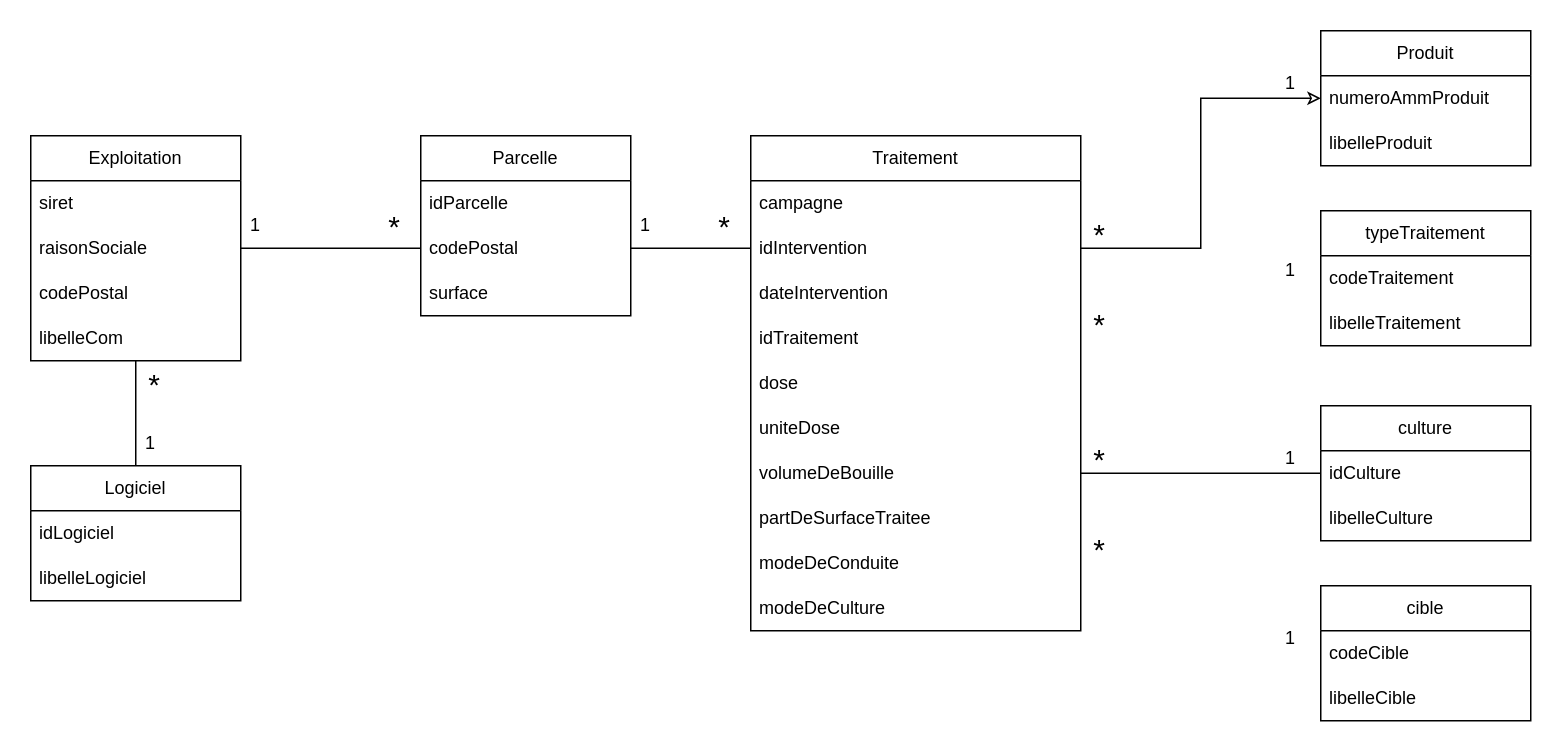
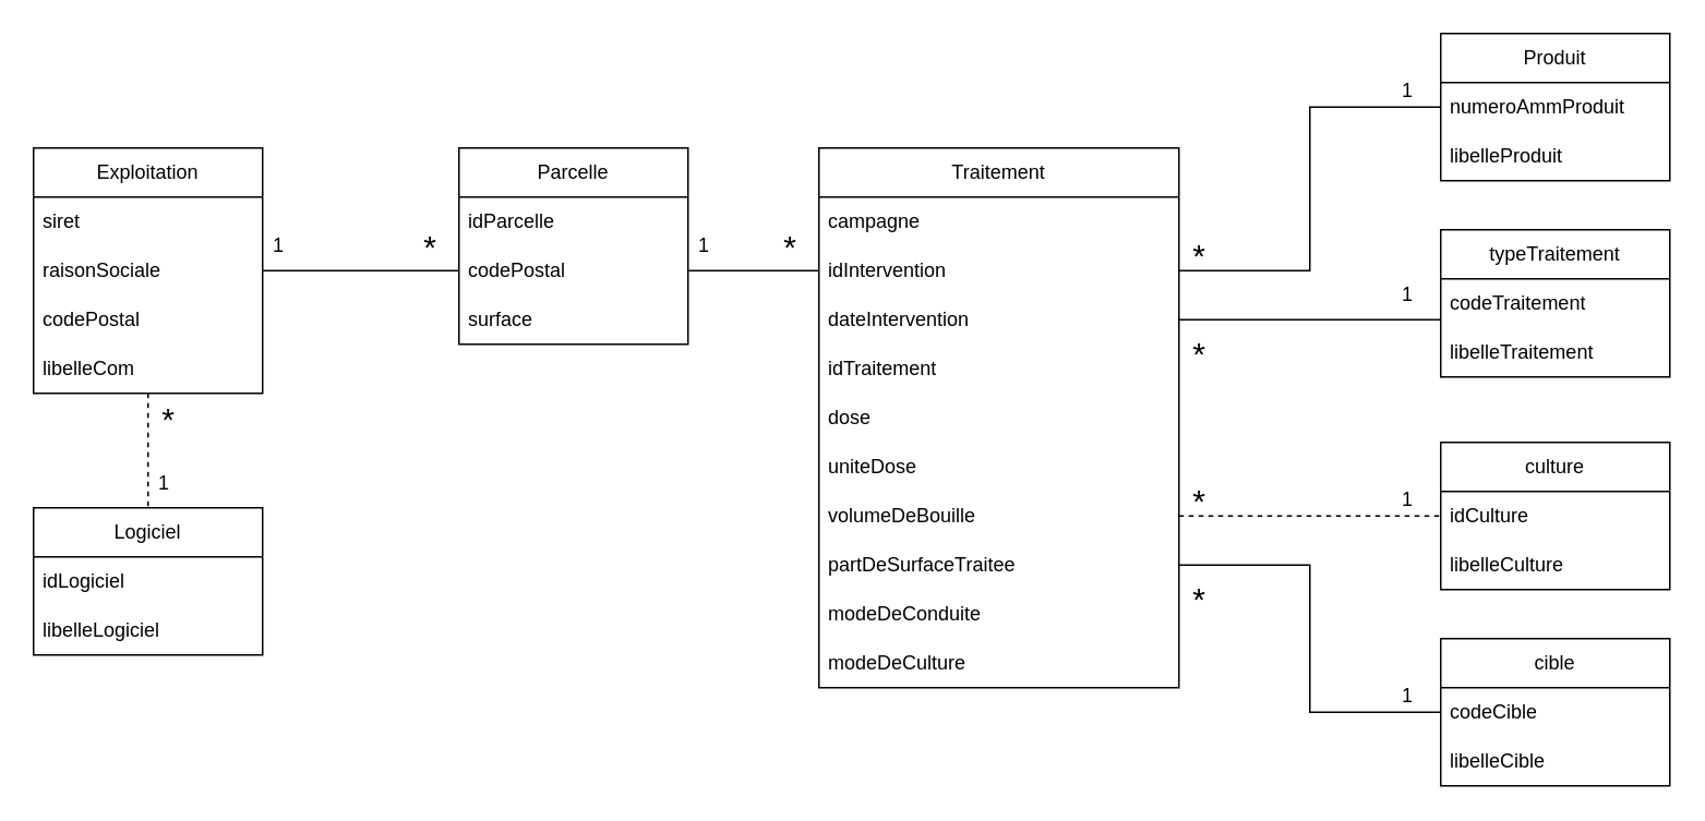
  <mxCell id="0" />
  <mxCell id="1" parent="0" />
  <mxCell id="2" value="Exploitation" style="swimlane;fontStyle=0;childLayout=stackLayout;horizontal=1;startSize=30;horizontalStack=0;resizeParent=1;resizeParentMax=0;resizeLast=0;collapsible=1;marginBottom=0;whiteSpace=wrap;html=1;" parent="1" vertex="1"><mxGeometry x="20" y="90" width="140" height="150" as="geometry" /></mxCell>
  <mxCell id="3" value="siret" style="text;strokeColor=none;fillColor=none;align=left;verticalAlign=middle;spacingLeft=4;spacingRight=4;overflow=hidden;points=[[0,0.5],[1,0.5]];portConstraint=eastwest;rotatable=0;whiteSpace=wrap;html=1;" parent="2" vertex="1"><mxGeometry y="30" width="140" height="30" as="geometry" /></mxCell>
  <mxCell id="4" value="raisonSociale" style="text;strokeColor=none;fillColor=none;align=left;verticalAlign=middle;spacingLeft=4;spacingRight=4;overflow=hidden;points=[[0,0.5],[1,0.5]];portConstraint=eastwest;rotatable=0;whiteSpace=wrap;html=1;" parent="2" vertex="1"><mxGeometry y="60" width="140" height="30" as="geometry" /></mxCell>
  <mxCell id="5" value="codePostal" style="text;strokeColor=none;fillColor=none;align=left;verticalAlign=middle;spacingLeft=4;spacingRight=4;overflow=hidden;points=[[0,0.5],[1,0.5]];portConstraint=eastwest;rotatable=0;whiteSpace=wrap;html=1;" parent="2" vertex="1"><mxGeometry y="90" width="140" height="30" as="geometry" /></mxCell>
  <mxCell id="6" value="libelleCom" style="text;strokeColor=none;fillColor=none;align=left;verticalAlign=middle;spacingLeft=4;spacingRight=4;overflow=hidden;points=[[0,0.5],[1,0.5]];portConstraint=eastwest;rotatable=0;whiteSpace=wrap;html=1;" parent="2" vertex="1"><mxGeometry y="120" width="140" height="30" as="geometry" /></mxCell>
  <mxCell id="7" value="Parcelle" style="swimlane;fontStyle=0;childLayout=stackLayout;horizontal=1;startSize=30;horizontalStack=0;resizeParent=1;resizeParentMax=0;resizeLast=0;collapsible=1;marginBottom=0;whiteSpace=wrap;html=1;" parent="1" vertex="1"><mxGeometry x="280" y="90" width="140" height="120" as="geometry" /></mxCell>
  <mxCell id="8" value="idParcelle" style="text;strokeColor=none;fillColor=none;align=left;verticalAlign=middle;spacingLeft=4;spacingRight=4;overflow=hidden;points=[[0,0.5],[1,0.5]];portConstraint=eastwest;rotatable=0;whiteSpace=wrap;html=1;" parent="7" vertex="1"><mxGeometry y="30" width="140" height="30" as="geometry" /></mxCell>
  <mxCell id="9" value="codePostal" style="text;strokeColor=none;fillColor=none;align=left;verticalAlign=middle;spacingLeft=4;spacingRight=4;overflow=hidden;points=[[0,0.5],[1,0.5]];portConstraint=eastwest;rotatable=0;whiteSpace=wrap;html=1;" parent="7" vertex="1"><mxGeometry y="60" width="140" height="30" as="geometry" /></mxCell>
  <mxCell id="10" value="surface" style="text;strokeColor=none;fillColor=none;align=left;verticalAlign=middle;spacingLeft=4;spacingRight=4;overflow=hidden;points=[[0,0.5],[1,0.5]];portConstraint=eastwest;rotatable=0;whiteSpace=wrap;html=1;" parent="7" vertex="1"><mxGeometry y="90" width="140" height="30" as="geometry" /></mxCell>
  <mxCell id="11" value="Traitement" style="swimlane;fontStyle=0;childLayout=stackLayout;horizontal=1;startSize=30;horizontalStack=0;resizeParent=1;resizeParentMax=0;resizeLast=0;collapsible=1;marginBottom=0;whiteSpace=wrap;html=1;" parent="1" vertex="1"><mxGeometry x="500" y="90" width="220" height="330" as="geometry" /></mxCell>
  <mxCell id="12" value="campagne" style="text;strokeColor=none;fillColor=none;align=left;verticalAlign=middle;spacingLeft=4;spacingRight=4;overflow=hidden;points=[[0,0.5],[1,0.5]];portConstraint=eastwest;rotatable=0;whiteSpace=wrap;html=1;" parent="11" vertex="1"><mxGeometry y="30" width="220" height="30" as="geometry" /></mxCell>
  <mxCell id="13" value="idIntervention" style="text;strokeColor=none;fillColor=none;align=left;verticalAlign=middle;spacingLeft=4;spacingRight=4;overflow=hidden;points=[[0,0.5],[1,0.5]];portConstraint=eastwest;rotatable=0;whiteSpace=wrap;html=1;" parent="11" vertex="1"><mxGeometry y="60" width="220" height="30" as="geometry" /></mxCell>
  <mxCell id="14" value="dateIntervention" style="text;strokeColor=none;fillColor=none;align=left;verticalAlign=middle;spacingLeft=4;spacingRight=4;overflow=hidden;points=[[0,0.5],[1,0.5]];portConstraint=eastwest;rotatable=0;whiteSpace=wrap;html=1;" parent="11" vertex="1"><mxGeometry y="90" width="220" height="30" as="geometry" /></mxCell>
  <mxCell id="15" value="idTraitement" style="text;strokeColor=none;fillColor=none;align=left;verticalAlign=middle;spacingLeft=4;spacingRight=4;overflow=hidden;points=[[0,0.5],[1,0.5]];portConstraint=eastwest;rotatable=0;whiteSpace=wrap;html=1;" parent="11" vertex="1"><mxGeometry y="120" width="220" height="30" as="geometry" /></mxCell>
  <mxCell id="16" value="dose" style="text;strokeColor=none;fillColor=none;align=left;verticalAlign=middle;spacingLeft=4;spacingRight=4;overflow=hidden;points=[[0,0.5],[1,0.5]];portConstraint=eastwest;rotatable=0;whiteSpace=wrap;html=1;" parent="11" vertex="1"><mxGeometry y="150" width="220" height="30" as="geometry" /></mxCell>
  <mxCell id="17" value="uniteDose" style="text;strokeColor=none;fillColor=none;align=left;verticalAlign=middle;spacingLeft=4;spacingRight=4;overflow=hidden;points=[[0,0.5],[1,0.5]];portConstraint=eastwest;rotatable=0;whiteSpace=wrap;html=1;" parent="11" vertex="1"><mxGeometry y="180" width="220" height="30" as="geometry" /></mxCell>
  <mxCell id="18" value="volumeDeBouille" style="text;strokeColor=none;fillColor=none;align=left;verticalAlign=middle;spacingLeft=4;spacingRight=4;overflow=hidden;points=[[0,0.5],[1,0.5]];portConstraint=eastwest;rotatable=0;whiteSpace=wrap;html=1;" parent="11" vertex="1"><mxGeometry y="210" width="220" height="30" as="geometry" /></mxCell>
  <mxCell id="19" value="partDeSurfaceTraitee" style="text;strokeColor=none;fillColor=none;align=left;verticalAlign=middle;spacingLeft=4;spacingRight=4;overflow=hidden;points=[[0,0.5],[1,0.5]];portConstraint=eastwest;rotatable=0;whiteSpace=wrap;html=1;" parent="11" vertex="1"><mxGeometry y="240" width="220" height="30" as="geometry" /></mxCell>
  <mxCell id="20" value="modeDeConduite" style="text;strokeColor=none;fillColor=none;align=left;verticalAlign=middle;spacingLeft=4;spacingRight=4;overflow=hidden;points=[[0,0.5],[1,0.5]];portConstraint=eastwest;rotatable=0;whiteSpace=wrap;html=1;" parent="11" vertex="1"><mxGeometry y="270" width="220" height="30" as="geometry" /></mxCell>
  <mxCell id="21" value="modeDeCulture" style="text;strokeColor=none;fillColor=none;align=left;verticalAlign=middle;spacingLeft=4;spacingRight=4;overflow=hidden;points=[[0,0.5],[1,0.5]];portConstraint=eastwest;rotatable=0;whiteSpace=wrap;html=1;" parent="11" vertex="1"><mxGeometry y="300" width="220" height="30" as="geometry" /></mxCell>
  <mxCell id="22" style="edgeStyle=orthogonalEdgeStyle;rounded=0;orthogonalLoop=1;jettySize=auto;html=1;exitX=0;exitY=0.5;exitDx=0;exitDy=0;entryX=1;entryY=0.5;entryDx=0;entryDy=0;endArrow=none;endFill=0;" parent="1" source="9" target="4" edge="1"><mxGeometry relative="1" as="geometry" /></mxCell>
  <mxCell id="23" value="1" style="text;html=1;strokeColor=none;fillColor=none;align=center;verticalAlign=middle;whiteSpace=wrap;rounded=0;" parent="1" vertex="1"><mxGeometry x="140" y="135" width="60" height="30" as="geometry" /></mxCell>
  <mxCell id="24" value="&amp;nbsp;*" style="text;html=1;strokeColor=none;fillColor=none;align=center;verticalAlign=middle;whiteSpace=wrap;rounded=0;fontSize=20;" parent="1" vertex="1"><mxGeometry x="230" y="135" width="60" height="30" as="geometry" /></mxCell>
  <mxCell id="25" style="edgeStyle=orthogonalEdgeStyle;rounded=0;orthogonalLoop=1;jettySize=auto;html=1;exitX=1;exitY=0.5;exitDx=0;exitDy=0;entryX=0;entryY=0.5;entryDx=0;entryDy=0;fontSize=20;endArrow=none;endFill=0;" parent="1" source="9" target="13" edge="1"><mxGeometry relative="1" as="geometry" /></mxCell>
  <mxCell id="26" value="1" style="text;html=1;strokeColor=none;fillColor=none;align=center;verticalAlign=middle;whiteSpace=wrap;rounded=0;" parent="1" vertex="1"><mxGeometry x="400" y="135" width="60" height="30" as="geometry" /></mxCell>
  <mxCell id="27" value="&amp;nbsp;*" style="text;html=1;strokeColor=none;fillColor=none;align=center;verticalAlign=middle;whiteSpace=wrap;rounded=0;fontSize=20;" parent="1" vertex="1"><mxGeometry x="450" y="135" width="60" height="30" as="geometry" /></mxCell>
  <mxCell id="28" value="cible" style="swimlane;fontStyle=0;childLayout=stackLayout;horizontal=1;startSize=30;horizontalStack=0;resizeParent=1;resizeParentMax=0;resizeLast=0;collapsible=1;marginBottom=0;whiteSpace=wrap;html=1;" parent="1" vertex="1"><mxGeometry x="880" y="390" width="140" height="90" as="geometry" /></mxCell>
  <mxCell id="29" value="codeCible" style="text;strokeColor=none;fillColor=none;align=left;verticalAlign=middle;spacingLeft=4;spacingRight=4;overflow=hidden;points=[[0,0.5],[1,0.5]];portConstraint=eastwest;rotatable=0;whiteSpace=wrap;html=1;" parent="28" vertex="1"><mxGeometry y="30" width="140" height="30" as="geometry" /></mxCell>
  <mxCell id="30" value="libelleCible" style="text;strokeColor=none;fillColor=none;align=left;verticalAlign=middle;spacingLeft=4;spacingRight=4;overflow=hidden;points=[[0,0.5],[1,0.5]];portConstraint=eastwest;rotatable=0;whiteSpace=wrap;html=1;" parent="28" vertex="1"><mxGeometry y="60" width="140" height="30" as="geometry" /></mxCell>
  <mxCell id="31" value="typeTraitement" style="swimlane;fontStyle=0;childLayout=stackLayout;horizontal=1;startSize=30;horizontalStack=0;resizeParent=1;resizeParentMax=0;resizeLast=0;collapsible=1;marginBottom=0;whiteSpace=wrap;html=1;" parent="1" vertex="1"><mxGeometry x="880" y="140" width="140" height="90" as="geometry" /></mxCell>
  <mxCell id="32" value="codeTraitement" style="text;strokeColor=none;fillColor=none;align=left;verticalAlign=middle;spacingLeft=4;spacingRight=4;overflow=hidden;points=[[0,0.5],[1,0.5]];portConstraint=eastwest;rotatable=0;whiteSpace=wrap;html=1;" parent="31" vertex="1"><mxGeometry y="30" width="140" height="30" as="geometry" /></mxCell>
  <mxCell id="33" value="libelleTraitement" style="text;strokeColor=none;fillColor=none;align=left;verticalAlign=middle;spacingLeft=4;spacingRight=4;overflow=hidden;points=[[0,0.5],[1,0.5]];portConstraint=eastwest;rotatable=0;whiteSpace=wrap;html=1;" parent="31" vertex="1"><mxGeometry y="60" width="140" height="30" as="geometry" /></mxCell>
  <mxCell id="34" value="culture" style="swimlane;fontStyle=0;childLayout=stackLayout;horizontal=1;startSize=30;horizontalStack=0;resizeParent=1;resizeParentMax=0;resizeLast=0;collapsible=1;marginBottom=0;whiteSpace=wrap;html=1;" parent="1" vertex="1"><mxGeometry x="880" y="270" width="140" height="90" as="geometry" /></mxCell>
  <mxCell id="35" value="idCulture" style="text;strokeColor=none;fillColor=none;align=left;verticalAlign=middle;spacingLeft=4;spacingRight=4;overflow=hidden;points=[[0,0.5],[1,0.5]];portConstraint=eastwest;rotatable=0;whiteSpace=wrap;html=1;" parent="34" vertex="1"><mxGeometry y="30" width="140" height="30" as="geometry" /></mxCell>
  <mxCell id="36" value="libelleCulture" style="text;strokeColor=none;fillColor=none;align=left;verticalAlign=middle;spacingLeft=4;spacingRight=4;overflow=hidden;points=[[0,0.5],[1,0.5]];portConstraint=eastwest;rotatable=0;whiteSpace=wrap;html=1;" parent="34" vertex="1"><mxGeometry y="60" width="140" height="30" as="geometry" /></mxCell>
  <mxCell id="37" value="1" style="text;html=1;strokeColor=none;fillColor=none;align=center;verticalAlign=middle;whiteSpace=wrap;rounded=0;" parent="1" vertex="1"><mxGeometry x="830" y="40" width="60" height="30" as="geometry" /></mxCell>
  <mxCell id="38" value="1" style="text;html=1;strokeColor=none;fillColor=none;align=center;verticalAlign=middle;whiteSpace=wrap;rounded=0;" parent="1" vertex="1"><mxGeometry x="830" y="290" width="60" height="30" as="geometry" /></mxCell>
  <mxCell id="39" value="1" style="text;html=1;strokeColor=none;fillColor=none;align=center;verticalAlign=middle;whiteSpace=wrap;rounded=0;" parent="1" vertex="1"><mxGeometry x="830" y="410" width="60" height="30" as="geometry" /></mxCell>
  <mxCell id="40" value="&amp;nbsp;*" style="text;html=1;strokeColor=none;fillColor=none;align=center;verticalAlign=middle;whiteSpace=wrap;rounded=0;fontSize=20;" parent="1" vertex="1"><mxGeometry x="700" y="350" width="60" height="30" as="geometry" /></mxCell>
  <mxCell id="41" value="&amp;nbsp;*" style="text;html=1;strokeColor=none;fillColor=none;align=center;verticalAlign=middle;whiteSpace=wrap;rounded=0;fontSize=20;" parent="1" vertex="1"><mxGeometry x="700" y="200" width="60" height="30" as="geometry" /></mxCell>
  <mxCell id="42" value="&amp;nbsp;*" style="text;html=1;strokeColor=none;fillColor=none;align=center;verticalAlign=middle;whiteSpace=wrap;rounded=0;fontSize=20;" parent="1" vertex="1"><mxGeometry x="700" y="290" width="60" height="30" as="geometry" /></mxCell>
  <mxCell id="43" value="Produit" style="swimlane;fontStyle=0;childLayout=stackLayout;horizontal=1;startSize=30;horizontalStack=0;resizeParent=1;resizeParentMax=0;resizeLast=0;collapsible=1;marginBottom=0;whiteSpace=wrap;html=1;" vertex="1" parent="1"><mxGeometry x="880" y="20" width="140" height="90" as="geometry" /></mxCell>
  <mxCell id="44" value="numeroAmmProduit" style="text;strokeColor=none;fillColor=none;align=left;verticalAlign=middle;spacingLeft=4;spacingRight=4;overflow=hidden;points=[[0,0.5],[1,0.5]];portConstraint=eastwest;rotatable=0;whiteSpace=wrap;html=1;" vertex="1" parent="43"><mxGeometry y="30" width="140" height="30" as="geometry" /></mxCell>
  <mxCell id="45" value="libelleProduit" style="text;strokeColor=none;fillColor=none;align=left;verticalAlign=middle;spacingLeft=4;spacingRight=4;overflow=hidden;points=[[0,0.5],[1,0.5]];portConstraint=eastwest;rotatable=0;whiteSpace=wrap;html=1;" vertex="1" parent="43"><mxGeometry y="60" width="140" height="30" as="geometry" /></mxCell>
- <mxCell id="46" style="edgeStyle=orthogonalEdgeStyle;rounded=0;orthogonalLoop=1;jettySize=auto;html=1;exitX=1;exitY=0.5;exitDx=0;exitDy=0;entryX=0;entryY=0.5;entryDx=0;entryDy=0;endArrow=classic;endFill=0;" edge="1" parent="1" source="13" target="44"><mxGeometry relative="1" as="geometry" /></mxCell>
- <mxCell id="48" style="edgeStyle=orthogonalEdgeStyle;rounded=0;orthogonalLoop=1;jettySize=auto;html=1;exitX=1;exitY=0.5;exitDx=0;exitDy=0;entryX=0;entryY=0.5;entryDx=0;entryDy=0;endArrow=none;endFill=0;" edge="1" parent="1" source="18" target="35"><mxGeometry relative="1" as="geometry" /></mxCell>
+ <mxCell id="46" style="edgeStyle=orthogonalEdgeStyle;rounded=0;orthogonalLoop=1;jettySize=auto;html=1;exitX=1;exitY=0.5;exitDx=0;exitDy=0;entryX=0;entryY=0.5;entryDx=0;entryDy=0;endArrow=none;endFill=0;" edge="1" parent="1" source="13" target="44"><mxGeometry relative="1" as="geometry" /></mxCell>
+ <mxCell id="47" style="edgeStyle=orthogonalEdgeStyle;rounded=0;orthogonalLoop=1;jettySize=auto;html=1;exitX=1;exitY=0.5;exitDx=0;exitDy=0;entryX=0;entryY=-0.167;entryDx=0;entryDy=0;entryPerimeter=0;endArrow=none;endFill=0;" edge="1" parent="1" source="14" target="33"><mxGeometry relative="1" as="geometry" /></mxCell>
+ <mxCell id="48" style="edgeStyle=orthogonalEdgeStyle;rounded=0;orthogonalLoop=1;jettySize=auto;html=1;exitX=1;exitY=0.5;exitDx=0;exitDy=0;entryX=0;entryY=0.5;entryDx=0;entryDy=0;endArrow=none;endFill=0;dashed=1;" edge="1" parent="1" source="18" target="35"><mxGeometry relative="1" as="geometry" /></mxCell>
+ <mxCell id="49" style="edgeStyle=orthogonalEdgeStyle;rounded=0;orthogonalLoop=1;jettySize=auto;html=1;exitX=1;exitY=0.5;exitDx=0;exitDy=0;endArrow=none;endFill=0;" edge="1" parent="1" source="19" target="29"><mxGeometry relative="1" as="geometry" /></mxCell>
  <mxCell id="50" value="&amp;nbsp;*" style="text;html=1;strokeColor=none;fillColor=none;align=center;verticalAlign=middle;whiteSpace=wrap;rounded=0;fontSize=20;" vertex="1" parent="1"><mxGeometry x="700" y="140" width="60" height="30" as="geometry" /></mxCell>
  <mxCell id="51" value="1" style="text;html=1;strokeColor=none;fillColor=none;align=center;verticalAlign=middle;whiteSpace=wrap;rounded=0;" vertex="1" parent="1"><mxGeometry x="830" y="165" width="60" height="30" as="geometry" /></mxCell>
  <mxCell id="52" value="Logiciel" style="swimlane;fontStyle=0;childLayout=stackLayout;horizontal=1;startSize=30;horizontalStack=0;resizeParent=1;resizeParentMax=0;resizeLast=0;collapsible=1;marginBottom=0;whiteSpace=wrap;html=1;" vertex="1" parent="1"><mxGeometry x="20" y="310" width="140" height="90" as="geometry" /></mxCell>
  <mxCell id="53" value="idLogiciel" style="text;strokeColor=none;fillColor=none;align=left;verticalAlign=middle;spacingLeft=4;spacingRight=4;overflow=hidden;points=[[0,0.5],[1,0.5]];portConstraint=eastwest;rotatable=0;whiteSpace=wrap;html=1;" vertex="1" parent="52"><mxGeometry y="30" width="140" height="30" as="geometry" /></mxCell>
  <mxCell id="54" value="libelleLogiciel" style="text;strokeColor=none;fillColor=none;align=left;verticalAlign=middle;spacingLeft=4;spacingRight=4;overflow=hidden;points=[[0,0.5],[1,0.5]];portConstraint=eastwest;rotatable=0;whiteSpace=wrap;html=1;" vertex="1" parent="52"><mxGeometry y="60" width="140" height="30" as="geometry" /></mxCell>
- <mxCell id="55" value="" style="endArrow=none;html=1;rounded=0;" edge="1" parent="1" source="6" target="52"><mxGeometry width="50" height="50" relative="1" as="geometry"><mxPoint x="120" y="210" as="sourcePoint" /><mxPoint x="170" y="160" as="targetPoint" /></mxGeometry></mxCell>
+ <mxCell id="55" value="" style="endArrow=none;html=1;rounded=0;dashed=1;" edge="1" parent="1" source="6" target="52"><mxGeometry width="50" height="50" relative="1" as="geometry"><mxPoint x="120" y="210" as="sourcePoint" /><mxPoint x="170" y="160" as="targetPoint" /></mxGeometry></mxCell>
  <mxCell id="56" value="1" style="text;html=1;strokeColor=none;fillColor=none;align=center;verticalAlign=middle;whiteSpace=wrap;rounded=0;" vertex="1" parent="1"><mxGeometry x="70" y="280" width="60" height="30" as="geometry" /></mxCell>
  <mxCell id="57" value="&amp;nbsp;*" style="text;html=1;strokeColor=none;fillColor=none;align=center;verticalAlign=middle;whiteSpace=wrap;rounded=0;fontSize=20;" vertex="1" parent="1"><mxGeometry x="70" y="240" width="60" height="30" as="geometry" /></mxCell>
